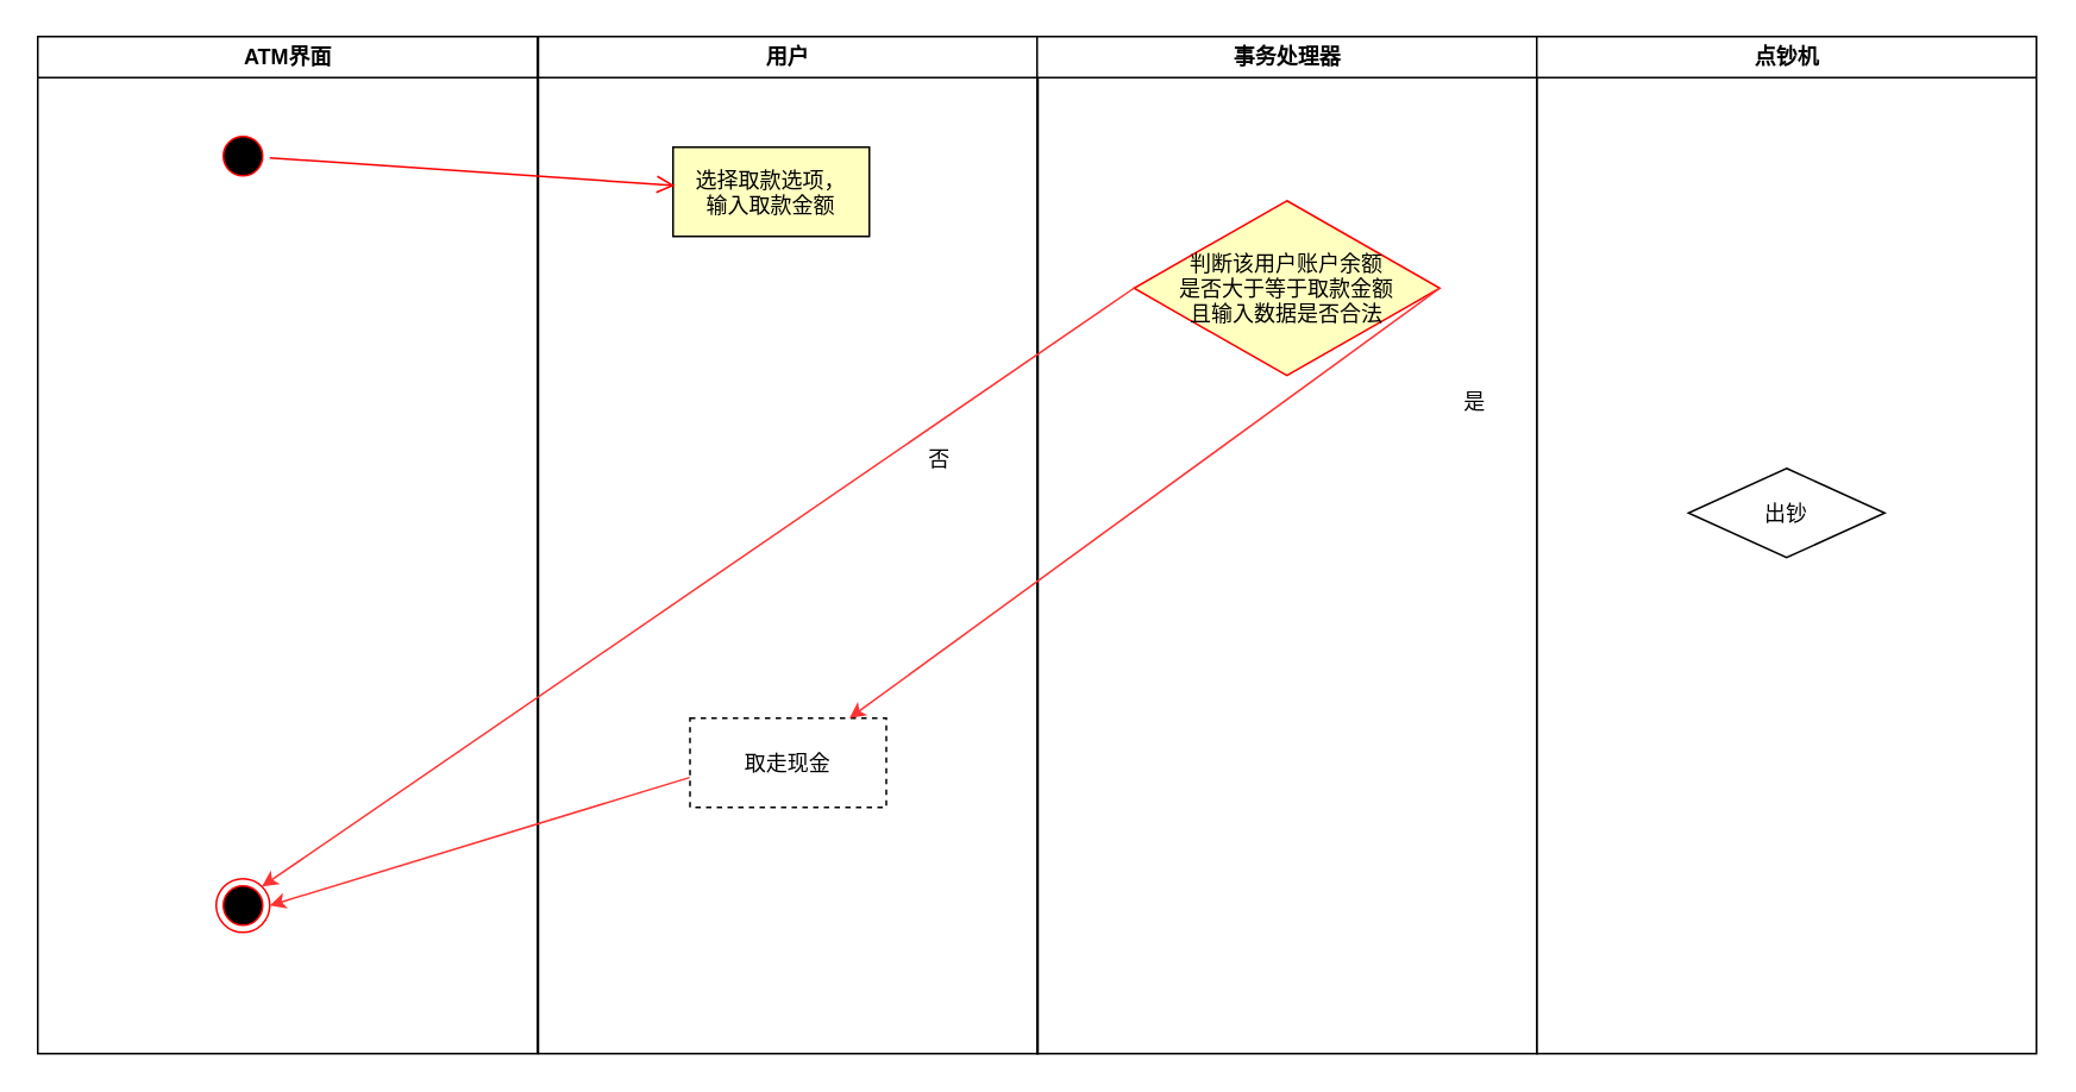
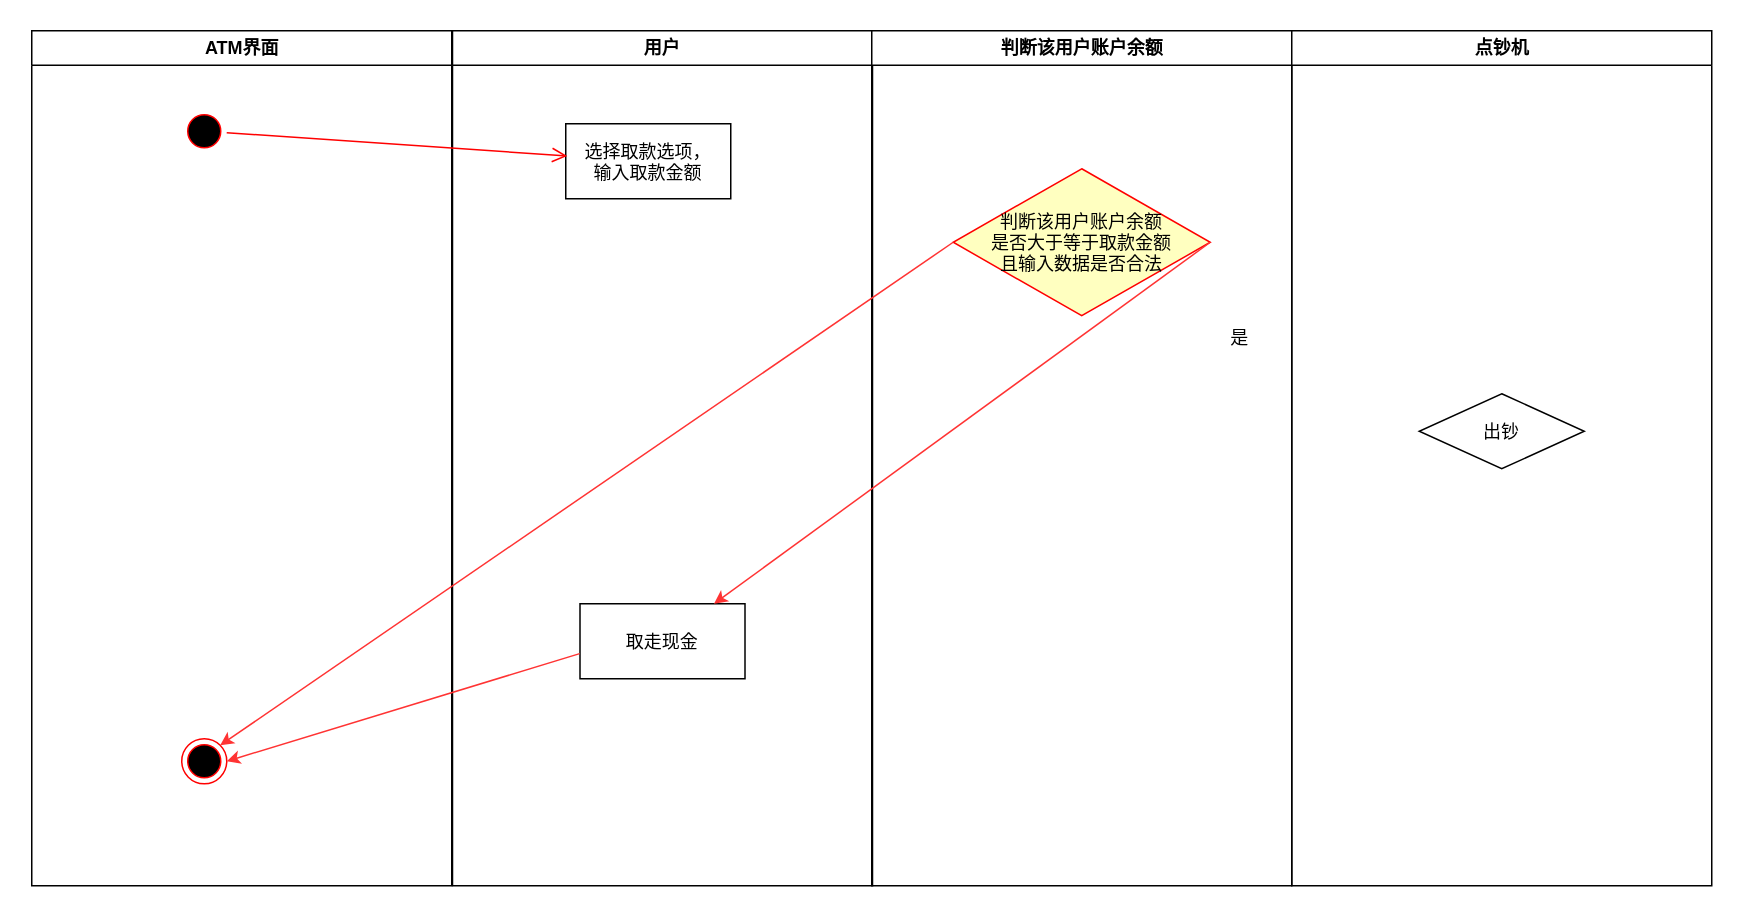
  <mxCell id="0" />
  <mxCell id="1" parent="0" />
  <mxCell id="2" value="ATM界面" style="swimlane;whiteSpace=wrap" parent="1" vertex="1"><mxGeometry x="20.5" y="20" width="280" height="570" as="geometry" /></mxCell>
  <mxCell id="3" value="" style="ellipse;shape=startState;fillColor=#000000;strokeColor=#ff0000;" parent="2" vertex="1"><mxGeometry x="100" y="52" width="30" height="30" as="geometry" /></mxCell>
  <mxCell id="4" value="" style="ellipse;shape=endState;fillColor=#000000;strokeColor=#ff0000" parent="2" vertex="1"><mxGeometry x="100" y="472" width="30" height="30" as="geometry" /></mxCell>
  <mxCell id="5" value="用户" style="swimlane;whiteSpace=wrap" parent="1" vertex="1"><mxGeometry x="301" y="20" width="280" height="570" as="geometry" /></mxCell>
- <mxCell id="6" value="选择取款选项，&#10;输入取款金额" style="fillColor=#ffffc0;" parent="5" vertex="1"><mxGeometry x="75.5" y="62" width="110" height="50" as="geometry" /></mxCell>
- <mxCell id="7" value="否" style="text;html=1;strokeColor=none;fillColor=none;align=center;verticalAlign=middle;whiteSpace=wrap;rounded=0;" parent="5" vertex="1"><mxGeometry x="195" y="222" width="60" height="30" as="geometry" /></mxCell>
- <mxCell id="8" value="取走现金" style="dashed=1;" parent="5" vertex="1"><mxGeometry x="85" y="382" width="110" height="50" as="geometry" /></mxCell>
- <mxCell id="9" value="事务处理器" style="swimlane;whiteSpace=wrap" parent="1" vertex="1"><mxGeometry x="580.5" y="20" width="280" height="570" as="geometry" /></mxCell>
+ <mxCell id="6" value="选择取款选项，&#10;输入取款金额" style="" parent="5" vertex="1"><mxGeometry x="75.5" y="62" width="110" height="50" as="geometry" /></mxCell>
+ <mxCell id="8" value="取走现金" style="" parent="5" vertex="1"><mxGeometry x="85" y="382" width="110" height="50" as="geometry" /></mxCell>
+ <mxCell id="9" value="判断该用户账户余额" style="swimlane;whiteSpace=wrap" parent="1" vertex="1"><mxGeometry x="580.5" y="20" width="280" height="570" as="geometry" /></mxCell>
  <mxCell id="10" value="判断该用户账户余额&#10;是否大于等于取款金额&#10;且输入数据是否合法" style="rhombus;fillColor=#ffffc0;strokeColor=#ff0000;" parent="9" vertex="1"><mxGeometry x="54.31" y="92" width="171.37" height="98" as="geometry" /></mxCell>
  <mxCell id="11" value="是" style="text;html=1;strokeColor=none;fillColor=none;align=center;verticalAlign=middle;whiteSpace=wrap;rounded=0;" parent="9" vertex="1"><mxGeometry x="215.5" y="190" width="60" height="30" as="geometry" /></mxCell>
  <mxCell id="12" value="" style="elbow=horizontal;verticalAlign=bottom;endArrow=open;endSize=8;strokeColor=#FF0000;endFill=1;rounded=0;entryX=0.009;entryY=0.43;entryDx=0;entryDy=0;entryPerimeter=0;" parent="1" source="3" target="6" edge="1"><mxGeometry x="264.5" y="168" as="geometry"><mxPoint x="346" y="152" as="targetPoint" /></mxGeometry></mxCell>
  <mxCell id="13" value="点钞机" style="swimlane;whiteSpace=wrap;startSize=23;" parent="1" vertex="1"><mxGeometry x="860.5" y="20" width="280" height="570" as="geometry" /></mxCell>
  <mxCell id="14" value="出钞" style="rhombus;" parent="13" vertex="1"><mxGeometry x="85" y="242" width="110" height="50" as="geometry" /></mxCell>
  <mxCell id="15" style="edgeStyle=none;rounded=0;orthogonalLoop=1;jettySize=auto;html=1;exitX=0;exitY=0.5;exitDx=0;exitDy=0;entryX=1;entryY=0;entryDx=0;entryDy=0;strokeColor=#FF3333;" parent="1" source="10" target="4" edge="1"><mxGeometry relative="1" as="geometry"><mxPoint x="369" y="386" as="sourcePoint" /></mxGeometry></mxCell>
  <mxCell id="16" style="edgeStyle=none;rounded=0;orthogonalLoop=1;jettySize=auto;html=1;entryX=1;entryY=0.5;entryDx=0;entryDy=0;strokeColor=#FF3333;exitX=-0.002;exitY=0.665;exitDx=0;exitDy=0;exitPerimeter=0;" parent="1" source="8" target="4" edge="1"><mxGeometry relative="1" as="geometry"><mxPoint x="646" y="462" as="sourcePoint" /></mxGeometry></mxCell>
  <mxCell id="17" style="edgeStyle=none;rounded=0;orthogonalLoop=1;jettySize=auto;html=1;exitX=1;exitY=0.5;exitDx=0;exitDy=0;strokeColor=#FF3333;" edge="1" parent="1" source="10" target="8"><mxGeometry relative="1" as="geometry"><mxPoint x="956" y="252" as="targetPoint" /></mxGeometry></mxCell>
